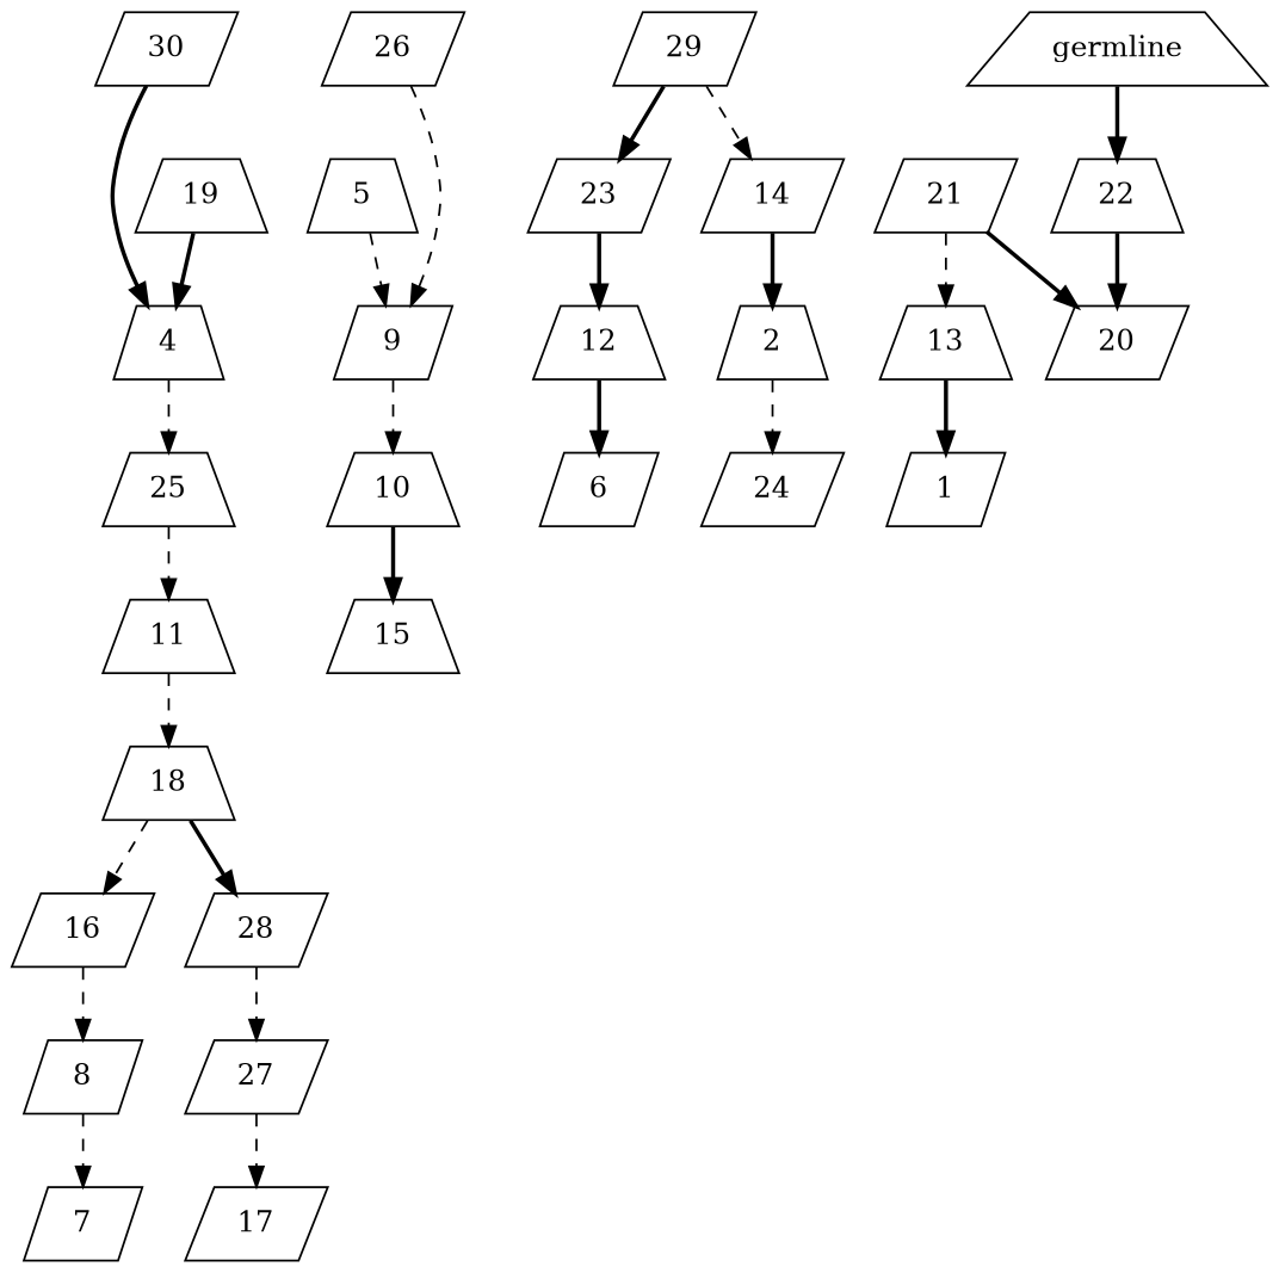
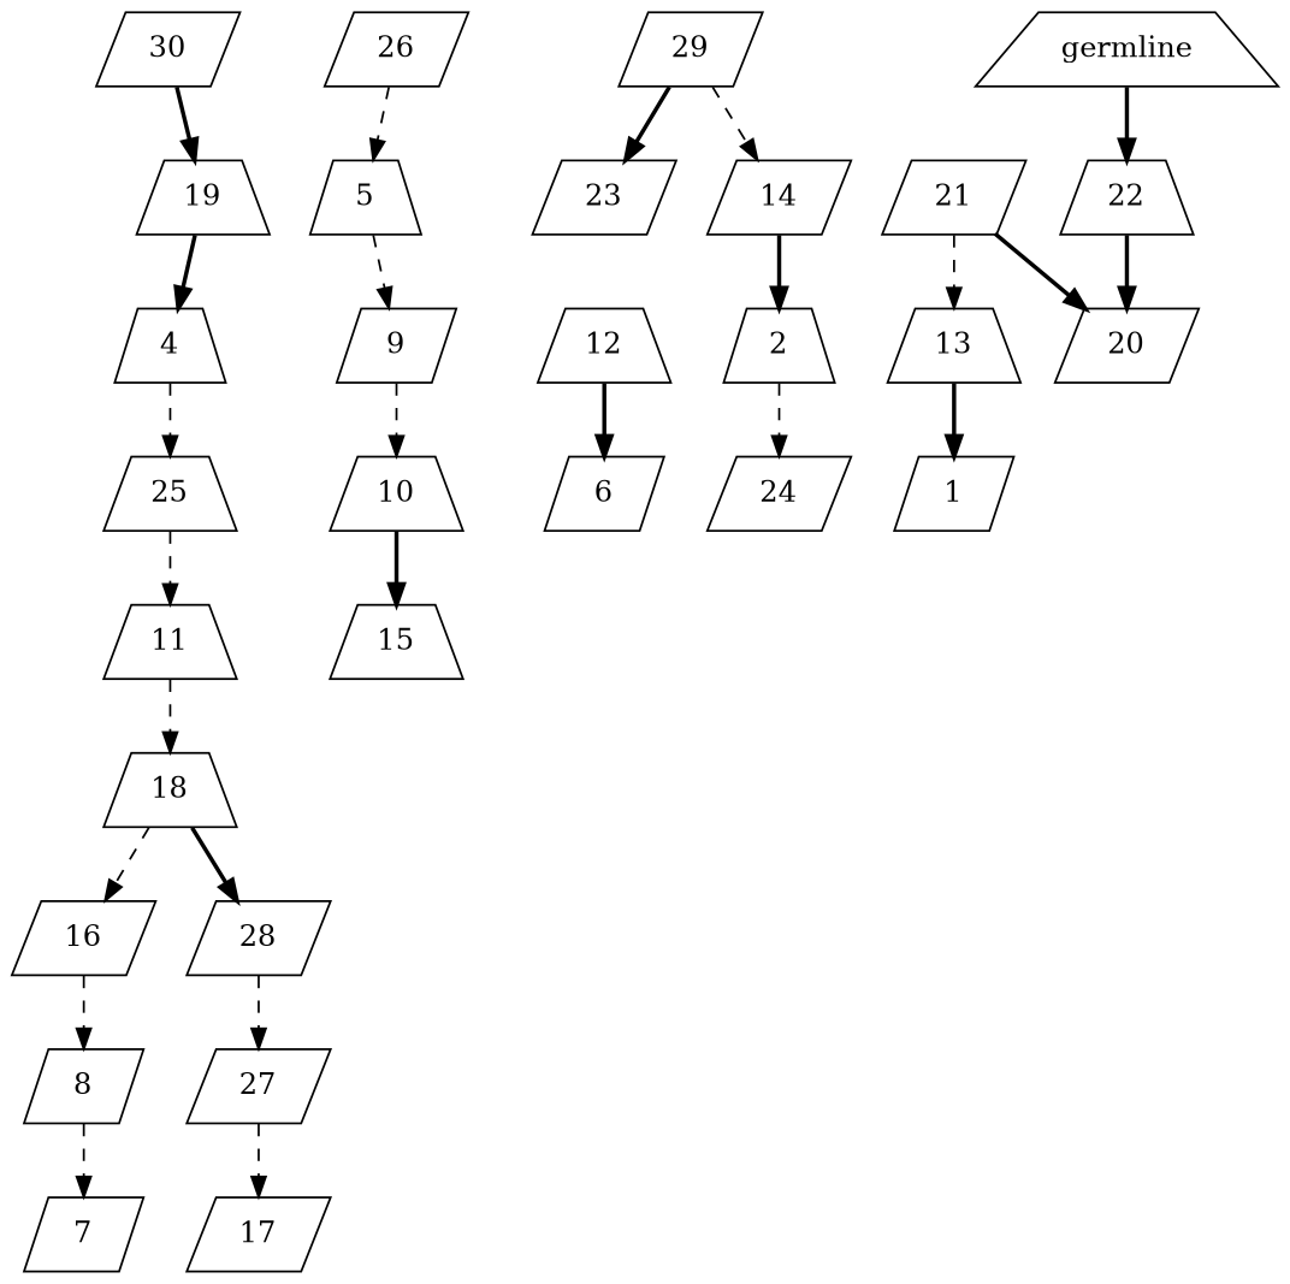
  digraph {
    node [shape=parallelogram]
    edge [style=dashed]
    n1 [label=8]
    n2 [label=7]
    n3 [label=16]
    n4 [label=27]
    n5 [label=17]
    n6 [label=28]
    n7 [label=10 shape=trapezium]
    n8 [label=15 shape=trapezium]
    n9 [label=18 shape=trapezium]
    n10 [label=11 shape=trapezium]
    n11 [label=25 shape=trapezium]
    n12 [label=4 shape=trapezium]
    n13 [label=19 shape=trapezium]
    n14 [label=30]
    n15 [label=5 shape=trapezium]
    n16 [label=9]
    n17 [label=26]
    n18 [label=6]
    n19 [label=12 shape=trapezium]
    n20 [label=23]
    n21 [label=2 shape=trapezium]
    n22 [label=24]
    n23 [label=14]
    n24 [label=29]
    n25 [label=1]
    n26 [label=13 shape=trapezium]
    n27 [label=21]
    n28 [label=20]
    n29 [label=22 shape=trapezium]
    n30 [label=germline shape=trapezium]
    n1 -> n2
    n3 -> n1
    n4 -> n5
    n6 -> n4
    n7 -> n8 [style=bold]
    n9 -> n3
    n9 -> n6 [style=bold]
    n10 -> n9
    n11 -> n10
    n12 -> n11
    n13 -> n12 [style=bold]
-   n14 -> n12 [style=bold]
+   n14 -> n13 [style=bold]
    n15 -> n16
    n16 -> n7
-   n17 -> n16
+   n17 -> n15
    n19 -> n18 [style=bold]
-   n20 -> n19 [style=bold]
    n21 -> n22
    n23 -> n21 [style=bold]
    n24 -> n20 [style=bold]
    n24 -> n23
    n26 -> n25 [style=bold]
    n27 -> n26
    n27 -> n28 [style=bold]
    n29 -> n28 [style=bold]
    n30 -> n29 [style=bold]
  }
